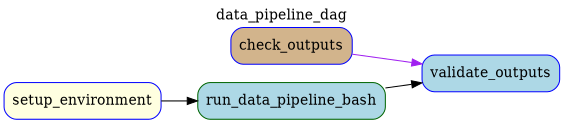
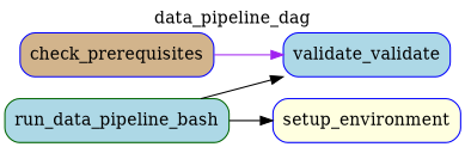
  digraph {
    label=data_pipeline_dag
    labelloc=t
    rankdir=LR
    node [color=blue fillcolor=lightblue shape=rectangle style="filled,rounded"]
    edge [color=black]
-   n1 [fillcolor=tan label=check_outputs]
-   n2 [label=validate_outputs]
+   n1 [fillcolor=tan label=check_prerequisites]
+   n2 [label=validate_validate]
    n3 [fillcolor=lightyellow label=setup_environment]
    n4 [color=darkgreen label=run_data_pipeline_bash]
    n1 -> n2 [color=purple]
-   n3 -> n4
+   n4 -> n3
    n4 -> n2
  }
